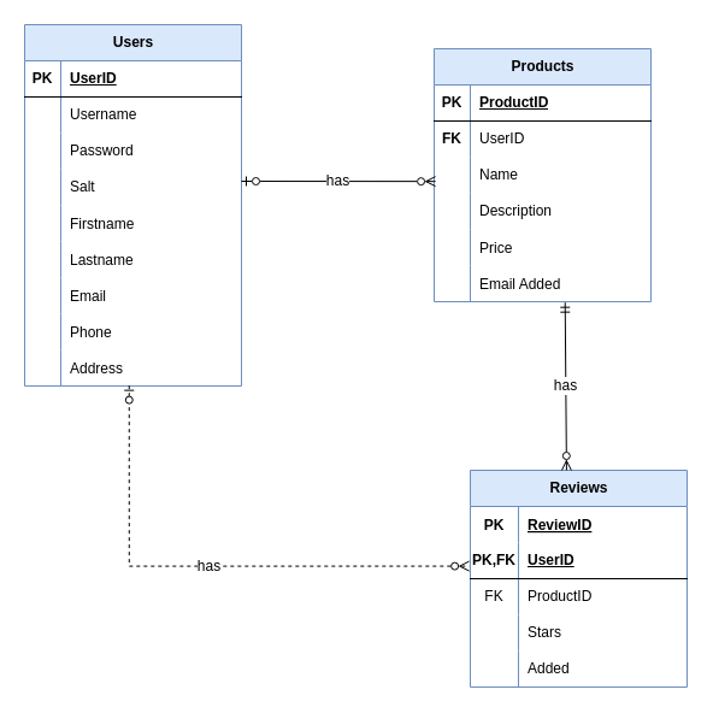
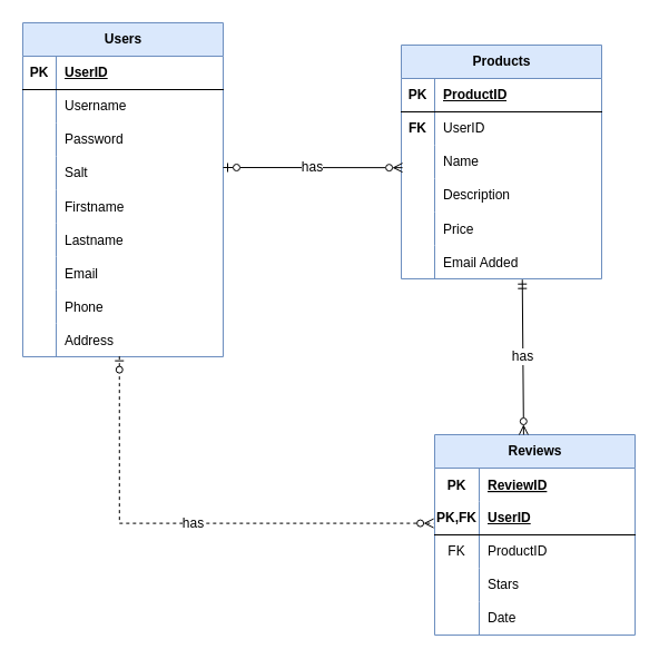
  <mxCell id="0" />
  <mxCell id="1" parent="0" />
  <mxCell id="2" value="Users" style="shape=table;startSize=30;container=1;collapsible=1;childLayout=tableLayout;fixedRows=1;rowLines=0;fontStyle=1;align=center;resizeLast=1;html=1;fillColor=#dae8fc;strokeColor=#6c8ebf;" vertex="1" parent="1"><mxGeometry x="20" y="20" width="180" height="300" as="geometry" /></mxCell>
  <mxCell id="3" value="" style="shape=tableRow;horizontal=0;startSize=0;swimlaneHead=0;swimlaneBody=0;fillColor=none;collapsible=0;dropTarget=0;points=[[0,0.5],[1,0.5]];portConstraint=eastwest;top=0;left=0;right=0;bottom=1;" vertex="1" parent="2"><mxGeometry y="30" width="180" height="30" as="geometry" /></mxCell>
  <mxCell id="4" value="PK" style="shape=partialRectangle;connectable=0;fillColor=none;top=0;left=0;bottom=0;right=0;fontStyle=1;overflow=hidden;whiteSpace=wrap;html=1;" vertex="1" parent="3"><mxGeometry width="30" height="30" as="geometry"><mxRectangle width="30" height="30" as="alternateBounds" /></mxGeometry></mxCell>
  <mxCell id="5" value="UserID" style="shape=partialRectangle;connectable=0;fillColor=none;top=0;left=0;bottom=0;right=0;align=left;spacingLeft=6;fontStyle=5;overflow=hidden;whiteSpace=wrap;html=1;" vertex="1" parent="3"><mxGeometry x="30" width="150" height="30" as="geometry"><mxRectangle width="150" height="30" as="alternateBounds" /></mxGeometry></mxCell>
  <mxCell id="6" value="" style="shape=tableRow;horizontal=0;startSize=0;swimlaneHead=0;swimlaneBody=0;fillColor=none;collapsible=0;dropTarget=0;points=[[0,0.5],[1,0.5]];portConstraint=eastwest;top=0;left=0;right=0;bottom=0;" vertex="1" parent="2"><mxGeometry y="60" width="180" height="30" as="geometry" /></mxCell>
  <mxCell id="7" value="" style="shape=partialRectangle;connectable=0;fillColor=none;top=0;left=0;bottom=0;right=0;editable=1;overflow=hidden;whiteSpace=wrap;html=1;" vertex="1" parent="6"><mxGeometry width="30" height="30" as="geometry"><mxRectangle width="30" height="30" as="alternateBounds" /></mxGeometry></mxCell>
  <mxCell id="8" value="Username" style="shape=partialRectangle;connectable=0;fillColor=none;top=0;left=0;bottom=0;right=0;align=left;spacingLeft=6;overflow=hidden;whiteSpace=wrap;html=1;" vertex="1" parent="6"><mxGeometry x="30" width="150" height="30" as="geometry"><mxRectangle width="150" height="30" as="alternateBounds" /></mxGeometry></mxCell>
  <mxCell id="9" value="" style="shape=tableRow;horizontal=0;startSize=0;swimlaneHead=0;swimlaneBody=0;fillColor=none;collapsible=0;dropTarget=0;points=[[0,0.5],[1,0.5]];portConstraint=eastwest;top=0;left=0;right=0;bottom=0;" vertex="1" parent="2"><mxGeometry y="90" width="180" height="30" as="geometry" /></mxCell>
  <mxCell id="10" value="" style="shape=partialRectangle;connectable=0;fillColor=none;top=0;left=0;bottom=0;right=0;editable=1;overflow=hidden;whiteSpace=wrap;html=1;" vertex="1" parent="9"><mxGeometry width="30" height="30" as="geometry"><mxRectangle width="30" height="30" as="alternateBounds" /></mxGeometry></mxCell>
  <mxCell id="11" value="Password" style="shape=partialRectangle;connectable=0;fillColor=none;top=0;left=0;bottom=0;right=0;align=left;spacingLeft=6;overflow=hidden;whiteSpace=wrap;html=1;" vertex="1" parent="9"><mxGeometry x="30" width="150" height="30" as="geometry"><mxRectangle width="150" height="30" as="alternateBounds" /></mxGeometry></mxCell>
  <mxCell id="12" value="" style="shape=tableRow;horizontal=0;startSize=0;swimlaneHead=0;swimlaneBody=0;fillColor=none;collapsible=0;dropTarget=0;points=[[0,0.5],[1,0.5]];portConstraint=eastwest;top=0;left=0;right=0;bottom=0;" vertex="1" parent="2"><mxGeometry y="120" width="180" height="30" as="geometry" /></mxCell>
  <mxCell id="13" value="" style="shape=partialRectangle;connectable=0;fillColor=none;top=0;left=0;bottom=0;right=0;editable=1;overflow=hidden;whiteSpace=wrap;html=1;" vertex="1" parent="12"><mxGeometry width="30" height="30" as="geometry"><mxRectangle width="30" height="30" as="alternateBounds" /></mxGeometry></mxCell>
  <mxCell id="14" value="Salt" style="shape=partialRectangle;connectable=0;fillColor=none;top=0;left=0;bottom=0;right=0;align=left;spacingLeft=6;overflow=hidden;whiteSpace=wrap;html=1;" vertex="1" parent="12"><mxGeometry x="30" width="150" height="30" as="geometry"><mxRectangle width="150" height="30" as="alternateBounds" /></mxGeometry></mxCell>
  <mxCell id="15" value="" style="shape=tableRow;horizontal=0;startSize=0;swimlaneHead=0;swimlaneBody=0;fillColor=none;collapsible=0;dropTarget=0;points=[[0,0.5],[1,0.5]];portConstraint=eastwest;top=0;left=0;right=0;bottom=0;" vertex="1" parent="2"><mxGeometry y="150" width="180" height="30" as="geometry" /></mxCell>
  <mxCell id="16" value="" style="shape=partialRectangle;connectable=0;fillColor=none;top=0;left=0;bottom=0;right=0;editable=1;overflow=hidden;" vertex="1" parent="15"><mxGeometry width="30" height="30" as="geometry"><mxRectangle width="30" height="30" as="alternateBounds" /></mxGeometry></mxCell>
  <mxCell id="17" value="Firstname" style="shape=partialRectangle;connectable=0;fillColor=none;top=0;left=0;bottom=0;right=0;align=left;spacingLeft=6;overflow=hidden;" vertex="1" parent="15"><mxGeometry x="30" width="150" height="30" as="geometry"><mxRectangle width="150" height="30" as="alternateBounds" /></mxGeometry></mxCell>
  <mxCell id="18" value="" style="shape=tableRow;horizontal=0;startSize=0;swimlaneHead=0;swimlaneBody=0;fillColor=none;collapsible=0;dropTarget=0;points=[[0,0.5],[1,0.5]];portConstraint=eastwest;top=0;left=0;right=0;bottom=0;" vertex="1" parent="2"><mxGeometry y="180" width="180" height="30" as="geometry" /></mxCell>
  <mxCell id="19" value="" style="shape=partialRectangle;connectable=0;fillColor=none;top=0;left=0;bottom=0;right=0;editable=1;overflow=hidden;" vertex="1" parent="18"><mxGeometry width="30" height="30" as="geometry"><mxRectangle width="30" height="30" as="alternateBounds" /></mxGeometry></mxCell>
  <mxCell id="20" value="Lastname" style="shape=partialRectangle;connectable=0;fillColor=none;top=0;left=0;bottom=0;right=0;align=left;spacingLeft=6;overflow=hidden;" vertex="1" parent="18"><mxGeometry x="30" width="150" height="30" as="geometry"><mxRectangle width="150" height="30" as="alternateBounds" /></mxGeometry></mxCell>
  <mxCell id="21" value="" style="shape=tableRow;horizontal=0;startSize=0;swimlaneHead=0;swimlaneBody=0;fillColor=none;collapsible=0;dropTarget=0;points=[[0,0.5],[1,0.5]];portConstraint=eastwest;top=0;left=0;right=0;bottom=0;" vertex="1" parent="2"><mxGeometry y="210" width="180" height="30" as="geometry" /></mxCell>
  <mxCell id="22" value="" style="shape=partialRectangle;connectable=0;fillColor=none;top=0;left=0;bottom=0;right=0;editable=1;overflow=hidden;" vertex="1" parent="21"><mxGeometry width="30" height="30" as="geometry"><mxRectangle width="30" height="30" as="alternateBounds" /></mxGeometry></mxCell>
  <mxCell id="23" value="Email" style="shape=partialRectangle;connectable=0;fillColor=none;top=0;left=0;bottom=0;right=0;align=left;spacingLeft=6;overflow=hidden;" vertex="1" parent="21"><mxGeometry x="30" width="150" height="30" as="geometry"><mxRectangle width="150" height="30" as="alternateBounds" /></mxGeometry></mxCell>
  <mxCell id="24" value="" style="shape=tableRow;horizontal=0;startSize=0;swimlaneHead=0;swimlaneBody=0;fillColor=none;collapsible=0;dropTarget=0;points=[[0,0.5],[1,0.5]];portConstraint=eastwest;top=0;left=0;right=0;bottom=0;" vertex="1" parent="2"><mxGeometry y="240" width="180" height="30" as="geometry" /></mxCell>
  <mxCell id="25" value="" style="shape=partialRectangle;connectable=0;fillColor=none;top=0;left=0;bottom=0;right=0;editable=1;overflow=hidden;" vertex="1" parent="24"><mxGeometry width="30" height="30" as="geometry"><mxRectangle width="30" height="30" as="alternateBounds" /></mxGeometry></mxCell>
  <mxCell id="26" value="Phone" style="shape=partialRectangle;connectable=0;fillColor=none;top=0;left=0;bottom=0;right=0;align=left;spacingLeft=6;overflow=hidden;" vertex="1" parent="24"><mxGeometry x="30" width="150" height="30" as="geometry"><mxRectangle width="150" height="30" as="alternateBounds" /></mxGeometry></mxCell>
  <mxCell id="27" value="" style="shape=tableRow;horizontal=0;startSize=0;swimlaneHead=0;swimlaneBody=0;fillColor=none;collapsible=0;dropTarget=0;points=[[0,0.5],[1,0.5]];portConstraint=eastwest;top=0;left=0;right=0;bottom=0;" vertex="1" parent="2"><mxGeometry y="270" width="180" height="30" as="geometry" /></mxCell>
  <mxCell id="28" value="" style="shape=partialRectangle;connectable=0;fillColor=none;top=0;left=0;bottom=0;right=0;editable=1;overflow=hidden;" vertex="1" parent="27"><mxGeometry width="30" height="30" as="geometry"><mxRectangle width="30" height="30" as="alternateBounds" /></mxGeometry></mxCell>
  <mxCell id="29" value="Address" style="shape=partialRectangle;connectable=0;fillColor=none;top=0;left=0;bottom=0;right=0;align=left;spacingLeft=6;overflow=hidden;" vertex="1" parent="27"><mxGeometry x="30" width="150" height="30" as="geometry"><mxRectangle width="150" height="30" as="alternateBounds" /></mxGeometry></mxCell>
  <mxCell id="30" value="Products" style="shape=table;startSize=30;container=1;collapsible=1;childLayout=tableLayout;fixedRows=1;rowLines=0;fontStyle=1;align=center;resizeLast=1;html=1;fillColor=#dae8fc;strokeColor=#6c8ebf;" vertex="1" parent="1"><mxGeometry x="360" y="40" width="180" height="210" as="geometry" /></mxCell>
  <mxCell id="31" value="" style="shape=tableRow;horizontal=0;startSize=0;swimlaneHead=0;swimlaneBody=0;fillColor=none;collapsible=0;dropTarget=0;points=[[0,0.5],[1,0.5]];portConstraint=eastwest;top=0;left=0;right=0;bottom=1;" vertex="1" parent="30"><mxGeometry y="30" width="180" height="30" as="geometry" /></mxCell>
  <mxCell id="32" value="PK" style="shape=partialRectangle;connectable=0;fillColor=none;top=0;left=0;bottom=0;right=0;fontStyle=1;overflow=hidden;whiteSpace=wrap;html=1;" vertex="1" parent="31"><mxGeometry width="30" height="30" as="geometry"><mxRectangle width="30" height="30" as="alternateBounds" /></mxGeometry></mxCell>
  <mxCell id="33" value="ProductID" style="shape=partialRectangle;connectable=0;fillColor=none;top=0;left=0;bottom=0;right=0;align=left;spacingLeft=6;fontStyle=5;overflow=hidden;whiteSpace=wrap;html=1;" vertex="1" parent="31"><mxGeometry x="30" width="150" height="30" as="geometry"><mxRectangle width="150" height="30" as="alternateBounds" /></mxGeometry></mxCell>
  <mxCell id="34" value="" style="shape=tableRow;horizontal=0;startSize=0;swimlaneHead=0;swimlaneBody=0;fillColor=none;collapsible=0;dropTarget=0;points=[[0,0.5],[1,0.5]];portConstraint=eastwest;top=0;left=0;right=0;bottom=0;" vertex="1" parent="30"><mxGeometry y="60" width="180" height="30" as="geometry" /></mxCell>
  <mxCell id="35" value="&lt;b&gt;FK&lt;/b&gt;" style="shape=partialRectangle;connectable=0;fillColor=none;top=0;left=0;bottom=0;right=0;editable=1;overflow=hidden;whiteSpace=wrap;html=1;" vertex="1" parent="34"><mxGeometry width="30" height="30" as="geometry"><mxRectangle width="30" height="30" as="alternateBounds" /></mxGeometry></mxCell>
  <mxCell id="36" value="UserID" style="shape=partialRectangle;connectable=0;fillColor=none;top=0;left=0;bottom=0;right=0;align=left;spacingLeft=6;overflow=hidden;whiteSpace=wrap;html=1;" vertex="1" parent="34"><mxGeometry x="30" width="150" height="30" as="geometry"><mxRectangle width="150" height="30" as="alternateBounds" /></mxGeometry></mxCell>
  <mxCell id="37" value="" style="shape=tableRow;horizontal=0;startSize=0;swimlaneHead=0;swimlaneBody=0;fillColor=none;collapsible=0;dropTarget=0;points=[[0,0.5],[1,0.5]];portConstraint=eastwest;top=0;left=0;right=0;bottom=0;" vertex="1" parent="30"><mxGeometry y="90" width="180" height="30" as="geometry" /></mxCell>
  <mxCell id="38" value="" style="shape=partialRectangle;connectable=0;fillColor=none;top=0;left=0;bottom=0;right=0;editable=1;overflow=hidden;whiteSpace=wrap;html=1;" vertex="1" parent="37"><mxGeometry width="30" height="30" as="geometry"><mxRectangle width="30" height="30" as="alternateBounds" /></mxGeometry></mxCell>
  <mxCell id="39" value="Name" style="shape=partialRectangle;connectable=0;fillColor=none;top=0;left=0;bottom=0;right=0;align=left;spacingLeft=6;overflow=hidden;whiteSpace=wrap;html=1;" vertex="1" parent="37"><mxGeometry x="30" width="150" height="30" as="geometry"><mxRectangle width="150" height="30" as="alternateBounds" /></mxGeometry></mxCell>
  <mxCell id="40" value="" style="shape=tableRow;horizontal=0;startSize=0;swimlaneHead=0;swimlaneBody=0;fillColor=none;collapsible=0;dropTarget=0;points=[[0,0.5],[1,0.5]];portConstraint=eastwest;top=0;left=0;right=0;bottom=0;" vertex="1" parent="30"><mxGeometry y="120" width="180" height="30" as="geometry" /></mxCell>
  <mxCell id="41" value="" style="shape=partialRectangle;connectable=0;fillColor=none;top=0;left=0;bottom=0;right=0;editable=1;overflow=hidden;whiteSpace=wrap;html=1;" vertex="1" parent="40"><mxGeometry width="30" height="30" as="geometry"><mxRectangle width="30" height="30" as="alternateBounds" /></mxGeometry></mxCell>
  <mxCell id="42" value="Description" style="shape=partialRectangle;connectable=0;fillColor=none;top=0;left=0;bottom=0;right=0;align=left;spacingLeft=6;overflow=hidden;whiteSpace=wrap;html=1;" vertex="1" parent="40"><mxGeometry x="30" width="150" height="30" as="geometry"><mxRectangle width="150" height="30" as="alternateBounds" /></mxGeometry></mxCell>
  <mxCell id="43" value="" style="shape=tableRow;horizontal=0;startSize=0;swimlaneHead=0;swimlaneBody=0;fillColor=none;collapsible=0;dropTarget=0;points=[[0,0.5],[1,0.5]];portConstraint=eastwest;top=0;left=0;right=0;bottom=0;" vertex="1" parent="30"><mxGeometry y="150" width="180" height="30" as="geometry" /></mxCell>
  <mxCell id="44" value="" style="shape=partialRectangle;connectable=0;fillColor=none;top=0;left=0;bottom=0;right=0;editable=1;overflow=hidden;" vertex="1" parent="43"><mxGeometry width="30" height="30" as="geometry"><mxRectangle width="30" height="30" as="alternateBounds" /></mxGeometry></mxCell>
  <mxCell id="45" value="Price" style="shape=partialRectangle;connectable=0;fillColor=none;top=0;left=0;bottom=0;right=0;align=left;spacingLeft=6;overflow=hidden;" vertex="1" parent="43"><mxGeometry x="30" width="150" height="30" as="geometry"><mxRectangle width="150" height="30" as="alternateBounds" /></mxGeometry></mxCell>
  <mxCell id="46" value="" style="shape=tableRow;horizontal=0;startSize=0;swimlaneHead=0;swimlaneBody=0;fillColor=none;collapsible=0;dropTarget=0;points=[[0,0.5],[1,0.5]];portConstraint=eastwest;top=0;left=0;right=0;bottom=0;" vertex="1" parent="30"><mxGeometry y="180" width="180" height="30" as="geometry" /></mxCell>
  <mxCell id="47" value="" style="shape=partialRectangle;connectable=0;fillColor=none;top=0;left=0;bottom=0;right=0;editable=1;overflow=hidden;" vertex="1" parent="46"><mxGeometry width="30" height="30" as="geometry"><mxRectangle width="30" height="30" as="alternateBounds" /></mxGeometry></mxCell>
  <mxCell id="48" value="Email Added" style="shape=partialRectangle;connectable=0;fillColor=none;top=0;left=0;bottom=0;right=0;align=left;spacingLeft=6;overflow=hidden;" vertex="1" parent="46"><mxGeometry x="30" width="150" height="30" as="geometry"><mxRectangle width="150" height="30" as="alternateBounds" /></mxGeometry></mxCell>
  <mxCell id="49" value="Reviews" style="shape=table;startSize=30;container=1;collapsible=1;childLayout=tableLayout;fixedRows=1;rowLines=0;fontStyle=1;align=center;resizeLast=1;html=1;fillColor=#dae8fc;strokeColor=#6c8ebf;" vertex="1" parent="1"><mxGeometry x="390" y="390" width="180" height="180" as="geometry" /></mxCell>
  <mxCell id="50" value="" style="shape=tableRow;horizontal=0;startSize=0;swimlaneHead=0;swimlaneBody=0;fillColor=none;collapsible=0;dropTarget=0;points=[[0,0.5],[1,0.5]];portConstraint=eastwest;top=0;left=0;right=0;bottom=0;" vertex="1" parent="49"><mxGeometry y="30" width="180" height="30" as="geometry" /></mxCell>
  <mxCell id="51" value="PK" style="shape=partialRectangle;connectable=0;fillColor=none;top=0;left=0;bottom=0;right=0;editable=1;overflow=hidden;fontStyle=1" vertex="1" parent="50"><mxGeometry width="40" height="30" as="geometry"><mxRectangle width="40" height="30" as="alternateBounds" /></mxGeometry></mxCell>
  <mxCell id="52" value="ReviewID" style="shape=partialRectangle;connectable=0;fillColor=none;top=0;left=0;bottom=0;right=0;align=left;spacingLeft=6;overflow=hidden;fontStyle=5" vertex="1" parent="50"><mxGeometry x="40" width="140" height="30" as="geometry"><mxRectangle width="140" height="30" as="alternateBounds" /></mxGeometry></mxCell>
  <mxCell id="53" value="" style="shape=tableRow;horizontal=0;startSize=0;swimlaneHead=0;swimlaneBody=0;fillColor=none;collapsible=0;dropTarget=0;points=[[0,0.5],[1,0.5]];portConstraint=eastwest;top=0;left=0;right=0;bottom=1;" vertex="1" parent="49"><mxGeometry y="60" width="180" height="30" as="geometry" /></mxCell>
  <mxCell id="54" value="PK,FK" style="shape=partialRectangle;connectable=0;fillColor=none;top=0;left=0;bottom=0;right=0;fontStyle=1;overflow=hidden;whiteSpace=wrap;html=1;" vertex="1" parent="53"><mxGeometry width="40" height="30" as="geometry"><mxRectangle width="40" height="30" as="alternateBounds" /></mxGeometry></mxCell>
  <mxCell id="55" value="UserID" style="shape=partialRectangle;connectable=0;fillColor=none;top=0;left=0;bottom=0;right=0;align=left;spacingLeft=6;fontStyle=5;overflow=hidden;whiteSpace=wrap;html=1;" vertex="1" parent="53"><mxGeometry x="40" width="140" height="30" as="geometry"><mxRectangle width="140" height="30" as="alternateBounds" /></mxGeometry></mxCell>
  <mxCell id="56" value="" style="shape=tableRow;horizontal=0;startSize=0;swimlaneHead=0;swimlaneBody=0;fillColor=none;collapsible=0;dropTarget=0;points=[[0,0.5],[1,0.5]];portConstraint=eastwest;top=0;left=0;right=0;bottom=0;" vertex="1" parent="49"><mxGeometry y="90" width="180" height="30" as="geometry" /></mxCell>
  <mxCell id="57" value="FK" style="shape=partialRectangle;connectable=0;fillColor=none;top=0;left=0;bottom=0;right=0;editable=1;overflow=hidden;whiteSpace=wrap;html=1;" vertex="1" parent="56"><mxGeometry width="40" height="30" as="geometry"><mxRectangle width="40" height="30" as="alternateBounds" /></mxGeometry></mxCell>
  <mxCell id="58" value="ProductID" style="shape=partialRectangle;connectable=0;fillColor=none;top=0;left=0;bottom=0;right=0;align=left;spacingLeft=6;overflow=hidden;whiteSpace=wrap;html=1;" vertex="1" parent="56"><mxGeometry x="40" width="140" height="30" as="geometry"><mxRectangle width="140" height="30" as="alternateBounds" /></mxGeometry></mxCell>
  <mxCell id="59" value="" style="shape=tableRow;horizontal=0;startSize=0;swimlaneHead=0;swimlaneBody=0;fillColor=none;collapsible=0;dropTarget=0;points=[[0,0.5],[1,0.5]];portConstraint=eastwest;top=0;left=0;right=0;bottom=0;" vertex="1" parent="49"><mxGeometry y="120" width="180" height="30" as="geometry" /></mxCell>
  <mxCell id="60" value="" style="shape=partialRectangle;connectable=0;fillColor=none;top=0;left=0;bottom=0;right=0;editable=1;overflow=hidden;whiteSpace=wrap;html=1;" vertex="1" parent="59"><mxGeometry width="40" height="30" as="geometry"><mxRectangle width="40" height="30" as="alternateBounds" /></mxGeometry></mxCell>
  <mxCell id="61" value="Stars" style="shape=partialRectangle;connectable=0;fillColor=none;top=0;left=0;bottom=0;right=0;align=left;spacingLeft=6;overflow=hidden;whiteSpace=wrap;html=1;" vertex="1" parent="59"><mxGeometry x="40" width="140" height="30" as="geometry"><mxRectangle width="140" height="30" as="alternateBounds" /></mxGeometry></mxCell>
  <mxCell id="62" value="" style="shape=tableRow;horizontal=0;startSize=0;swimlaneHead=0;swimlaneBody=0;fillColor=none;collapsible=0;dropTarget=0;points=[[0,0.5],[1,0.5]];portConstraint=eastwest;top=0;left=0;right=0;bottom=0;" vertex="1" parent="49"><mxGeometry y="150" width="180" height="30" as="geometry" /></mxCell>
  <mxCell id="63" value="" style="shape=partialRectangle;connectable=0;fillColor=none;top=0;left=0;bottom=0;right=0;editable=1;overflow=hidden;whiteSpace=wrap;html=1;" vertex="1" parent="62"><mxGeometry width="40" height="30" as="geometry"><mxRectangle width="40" height="30" as="alternateBounds" /></mxGeometry></mxCell>
- <mxCell id="64" value="Added" style="shape=partialRectangle;connectable=0;fillColor=none;top=0;left=0;bottom=0;right=0;align=left;spacingLeft=6;overflow=hidden;whiteSpace=wrap;html=1;" vertex="1" parent="62"><mxGeometry x="40" width="140" height="30" as="geometry"><mxRectangle width="140" height="30" as="alternateBounds" /></mxGeometry></mxCell>
+ <mxCell id="64" value="Date" style="shape=partialRectangle;connectable=0;fillColor=none;top=0;left=0;bottom=0;right=0;align=left;spacingLeft=6;overflow=hidden;whiteSpace=wrap;html=1;" vertex="1" parent="62"><mxGeometry x="40" width="140" height="30" as="geometry"><mxRectangle width="140" height="30" as="alternateBounds" /></mxGeometry></mxCell>
  <mxCell id="65" value="has" style="fontSize=12;html=1;endArrow=ERmandOne;startArrow=ERzeroToMany;rounded=0;elbow=vertical;exitX=0.444;exitY=0;exitDx=0;exitDy=0;exitPerimeter=0;startFill=0;endFill=0;entryX=0.604;entryY=1.022;entryDx=0;entryDy=0;entryPerimeter=0;" edge="1" parent="1" source="49" target="46"><mxGeometry width="100" height="100" relative="1" as="geometry"><mxPoint x="500" y="390" as="sourcePoint" /><mxPoint x="500" y="290" as="targetPoint" /></mxGeometry></mxCell>
  <mxCell id="66" value="has" style="fontSize=12;html=1;endArrow=ERzeroToMany;startArrow=ERzeroToOne;rounded=0;elbow=vertical;exitX=0.482;exitY=0.987;exitDx=0;exitDy=0;exitPerimeter=0;entryX=-0.005;entryY=0.653;entryDx=0;entryDy=0;entryPerimeter=0;edgeStyle=orthogonalEdgeStyle;dashed=1;" edge="1" parent="1" source="27" target="53"><mxGeometry width="100" height="100" relative="1" as="geometry"><mxPoint x="218.38" y="179.91" as="sourcePoint" /><mxPoint x="330" y="400" as="targetPoint" /></mxGeometry></mxCell>
  <mxCell id="67" value="has" style="fontSize=12;html=1;endArrow=ERzeroToOne;startArrow=ERzeroToMany;rounded=0;elbow=vertical;startFill=0;endFill=0;entryX=0.624;entryY=1.117;entryDx=0;entryDy=0;entryPerimeter=0;exitX=0.006;exitY=0.672;exitDx=0;exitDy=0;exitPerimeter=0;" edge="1" parent="1" source="37"><mxGeometry width="100" height="100" relative="1" as="geometry"><mxPoint x="268" y="150" as="sourcePoint" /><mxPoint x="200" y="150" as="targetPoint" /></mxGeometry></mxCell>
